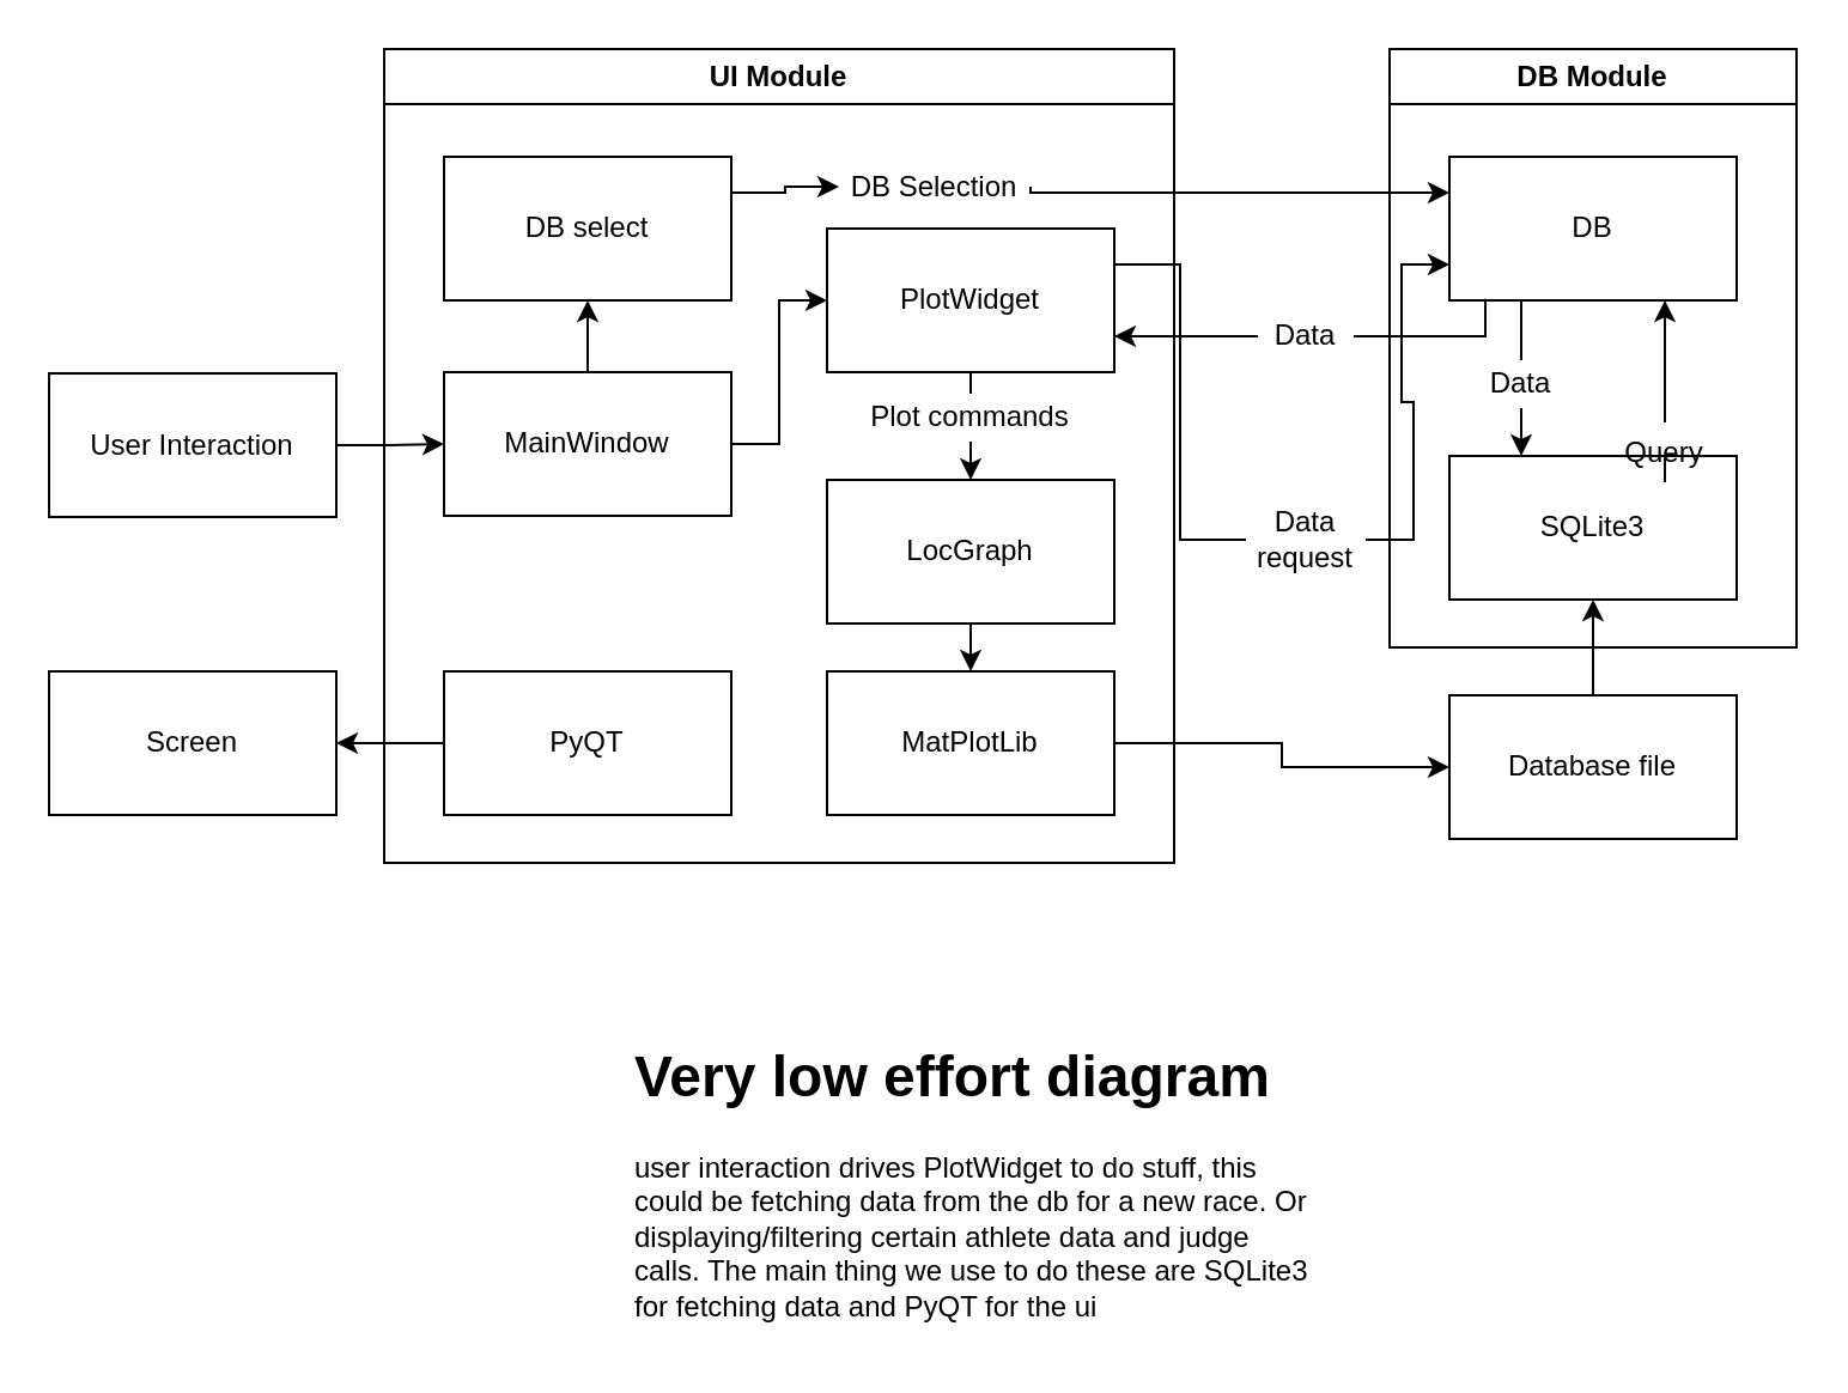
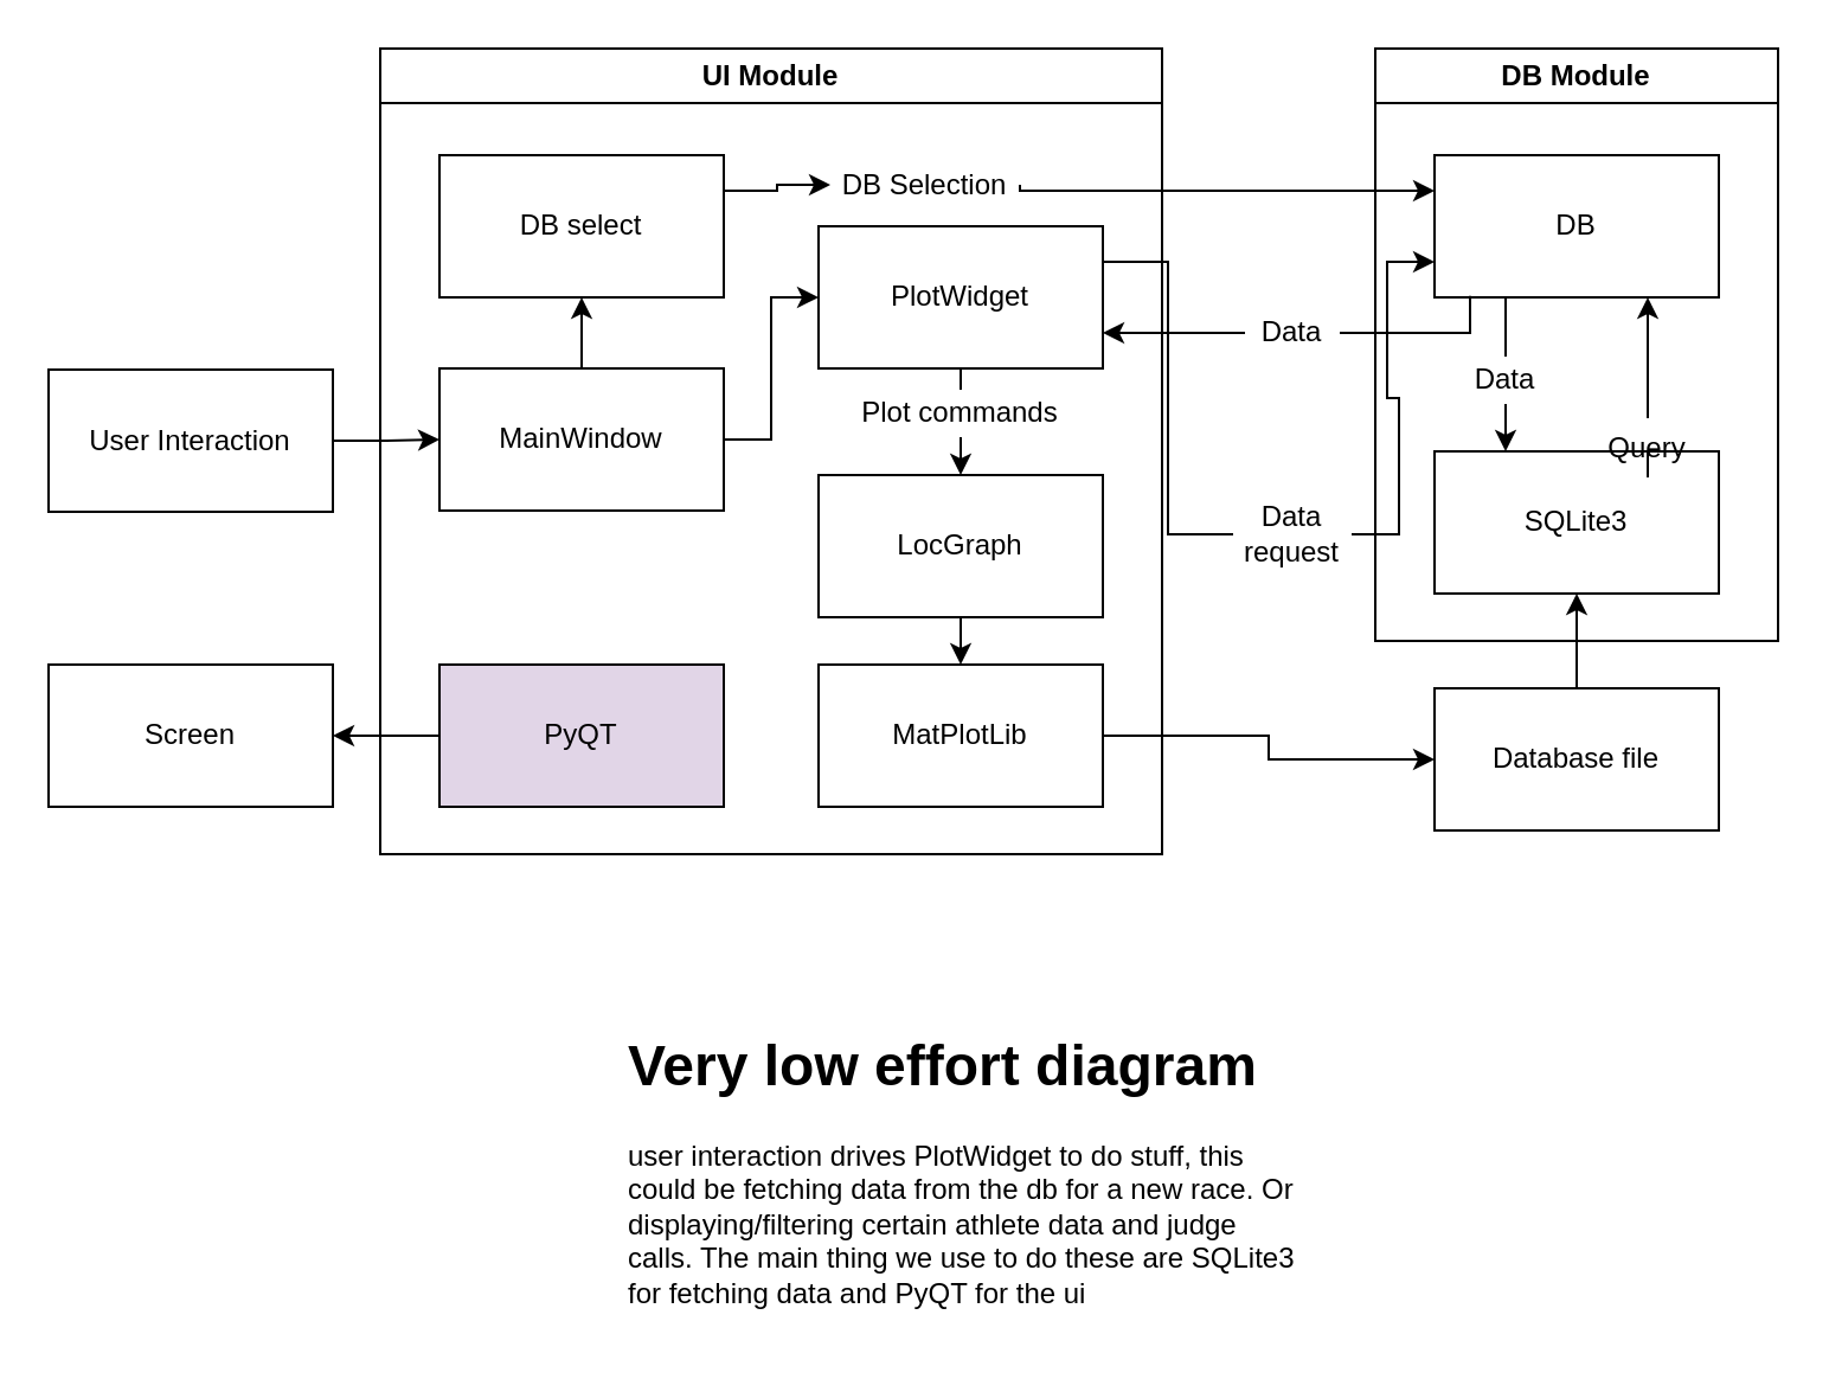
  <mxCell id="0" />
  <mxCell id="1" parent="0" />
  <mxCell id="2" style="edgeStyle=orthogonalEdgeStyle;rounded=0;orthogonalLoop=1;jettySize=auto;html=1;entryX=0.5;entryY=1;entryDx=0;entryDy=0;exitX=0.5;exitY=0;exitDx=0;exitDy=0;" edge="1" parent="1" source="3" target="5"><mxGeometry relative="1" as="geometry" /></mxCell>
  <mxCell id="3" value="Database file" style="rounded=0;whiteSpace=wrap;html=1;" vertex="1" parent="1"><mxGeometry x="605" y="290" width="120" height="60" as="geometry" /></mxCell>
  <mxCell id="4" value="DB Module" style="swimlane;whiteSpace=wrap;html=1;" vertex="1" parent="1"><mxGeometry x="580" y="20" width="170" height="250" as="geometry" /></mxCell>
  <mxCell id="5" value="SQLite3" style="rounded=0;whiteSpace=wrap;html=1;" vertex="1" parent="4"><mxGeometry x="25" y="170" width="120" height="60" as="geometry" /></mxCell>
  <mxCell id="6" style="edgeStyle=orthogonalEdgeStyle;rounded=0;orthogonalLoop=1;jettySize=auto;html=1;exitX=0.25;exitY=1;exitDx=0;exitDy=0;entryX=0.5;entryY=0;entryDx=0;entryDy=0;endArrow=none;endFill=0;" edge="1" parent="4" source="7" target="9"><mxGeometry relative="1" as="geometry" /></mxCell>
  <mxCell id="7" value="DB" style="rounded=0;whiteSpace=wrap;html=1;" vertex="1" parent="4"><mxGeometry x="25" y="45" width="120" height="60" as="geometry" /></mxCell>
  <mxCell id="8" style="edgeStyle=orthogonalEdgeStyle;rounded=0;orthogonalLoop=1;jettySize=auto;html=1;exitX=0.5;exitY=1;exitDx=0;exitDy=0;entryX=0.25;entryY=0;entryDx=0;entryDy=0;" edge="1" parent="4" source="9" target="5"><mxGeometry relative="1" as="geometry" /></mxCell>
  <mxCell id="9" value="Data" style="text;html=1;align=center;verticalAlign=middle;whiteSpace=wrap;rounded=0;" vertex="1" parent="4"><mxGeometry x="30" y="130" width="50" height="20" as="geometry" /></mxCell>
  <mxCell id="10" value="UI Module" style="swimlane;whiteSpace=wrap;html=1;" vertex="1" parent="1"><mxGeometry x="160" y="20" width="330" height="340" as="geometry" /></mxCell>
  <mxCell id="11" style="edgeStyle=orthogonalEdgeStyle;rounded=0;orthogonalLoop=1;jettySize=auto;html=1;exitX=0.5;exitY=1;exitDx=0;exitDy=0;entryX=0.5;entryY=0;entryDx=0;entryDy=0;" edge="1" parent="10" source="12" target="16"><mxGeometry relative="1" as="geometry" /></mxCell>
  <mxCell id="12" value="LocGraph" style="rounded=0;whiteSpace=wrap;html=1;" vertex="1" parent="10"><mxGeometry x="185" y="180" width="120" height="60" as="geometry" /></mxCell>
  <mxCell id="13" style="edgeStyle=orthogonalEdgeStyle;rounded=0;orthogonalLoop=1;jettySize=auto;html=1;exitX=0.5;exitY=1;exitDx=0;exitDy=0;entryX=0.5;entryY=0;entryDx=0;entryDy=0;endArrow=none;endFill=0;" edge="1" parent="10" source="14" target="18"><mxGeometry relative="1" as="geometry" /></mxCell>
  <mxCell id="14" value="PlotWidget" style="rounded=0;whiteSpace=wrap;html=1;" vertex="1" parent="10"><mxGeometry x="185" y="75" width="120" height="60" as="geometry" /></mxCell>
  <mxCell id="15" style="edgeStyle=orthogonalEdgeStyle;rounded=0;orthogonalLoop=1;jettySize=auto;html=1;" edge="1" parent="10" source="16" target="3"><mxGeometry relative="1" as="geometry" /></mxCell>
  <mxCell id="16" value="MatPlotLib" style="rounded=0;whiteSpace=wrap;html=1;" vertex="1" parent="10"><mxGeometry x="185" y="260" width="120" height="60" as="geometry" /></mxCell>
  <mxCell id="17" style="edgeStyle=orthogonalEdgeStyle;rounded=0;orthogonalLoop=1;jettySize=auto;html=1;exitX=0.5;exitY=1;exitDx=0;exitDy=0;entryX=0.5;entryY=0;entryDx=0;entryDy=0;" edge="1" parent="10" source="18" target="12"><mxGeometry relative="1" as="geometry" /></mxCell>
  <mxCell id="18" value="Plot commands" style="text;html=1;align=center;verticalAlign=middle;whiteSpace=wrap;rounded=0;" vertex="1" parent="10"><mxGeometry x="200" y="144" width="90" height="20" as="geometry" /></mxCell>
  <mxCell id="19" value="DB select" style="rounded=0;whiteSpace=wrap;html=1;" vertex="1" parent="10"><mxGeometry x="25" y="45" width="120" height="60" as="geometry" /></mxCell>
- <mxCell id="20" value="PyQT" style="rounded=0;whiteSpace=wrap;html=1;" vertex="1" parent="10"><mxGeometry x="25" y="260" width="120" height="60" as="geometry" /></mxCell>
+ <mxCell id="20" value="PyQT" style="rounded=0;whiteSpace=wrap;html=1;fillColor=#e1d5e7;" vertex="1" parent="10"><mxGeometry x="25" y="260" width="120" height="60" as="geometry" /></mxCell>
  <mxCell id="21" style="edgeStyle=orthogonalEdgeStyle;rounded=0;orthogonalLoop=1;jettySize=auto;html=1;exitX=0.5;exitY=0;exitDx=0;exitDy=0;entryX=0.5;entryY=1;entryDx=0;entryDy=0;" edge="1" parent="10" source="23" target="19"><mxGeometry relative="1" as="geometry" /></mxCell>
  <mxCell id="22" style="edgeStyle=orthogonalEdgeStyle;rounded=0;orthogonalLoop=1;jettySize=auto;html=1;entryX=0;entryY=0.5;entryDx=0;entryDy=0;" edge="1" parent="10" source="23" target="14"><mxGeometry relative="1" as="geometry" /></mxCell>
  <mxCell id="23" value="MainWindow" style="rounded=0;whiteSpace=wrap;html=1;" vertex="1" parent="10"><mxGeometry x="25" y="135" width="120" height="60" as="geometry" /></mxCell>
  <mxCell id="24" style="edgeStyle=orthogonalEdgeStyle;rounded=0;orthogonalLoop=1;jettySize=auto;html=1;entryX=0;entryY=0.5;entryDx=0;entryDy=0;" edge="1" parent="1" source="25" target="23"><mxGeometry relative="1" as="geometry" /></mxCell>
  <mxCell id="25" value="User Interaction" style="rounded=0;whiteSpace=wrap;html=1;" vertex="1" parent="1"><mxGeometry x="20" y="155.5" width="120" height="60" as="geometry" /></mxCell>
  <mxCell id="26" style="edgeStyle=orthogonalEdgeStyle;rounded=0;orthogonalLoop=1;jettySize=auto;html=1;startArrow=none;startFill=0;endArrow=none;endFill=0;exitX=0;exitY=0.5;exitDx=0;exitDy=0;entryX=1;entryY=0.25;entryDx=0;entryDy=0;" edge="1" parent="1" source="28" target="14"><mxGeometry relative="1" as="geometry"><mxPoint x="495" y="110" as="targetPoint" /><Array as="points" /></mxGeometry></mxCell>
  <mxCell id="27" style="edgeStyle=orthogonalEdgeStyle;rounded=0;orthogonalLoop=1;jettySize=auto;html=1;entryX=0;entryY=0.75;entryDx=0;entryDy=0;" edge="1" parent="1" source="28" target="7"><mxGeometry relative="1" as="geometry" /></mxCell>
  <mxCell id="28" value="Data request" style="text;html=1;align=center;verticalAlign=middle;whiteSpace=wrap;rounded=0;" vertex="1" parent="1"><mxGeometry x="520" y="210" width="50" height="30" as="geometry" /></mxCell>
  <mxCell id="29" style="edgeStyle=orthogonalEdgeStyle;rounded=0;orthogonalLoop=1;jettySize=auto;html=1;entryX=1;entryY=0.75;entryDx=0;entryDy=0;" edge="1" parent="1" source="30" target="14"><mxGeometry relative="1" as="geometry" /></mxCell>
  <mxCell id="30" value="Data" style="text;html=1;align=center;verticalAlign=middle;whiteSpace=wrap;rounded=0;" vertex="1" parent="1"><mxGeometry x="525" y="126" width="40" height="28" as="geometry" /></mxCell>
  <mxCell id="31" value="&lt;h1&gt;Very low effort diagram&lt;/h1&gt;&lt;div&gt;user interaction drives PlotWidget to do stuff, this could be fetching data from the db for a new race. Or displaying/filtering certain athlete data and judge calls. The main thing we use to do these are SQLite3 for fetching data and PyQT for the ui&lt;/div&gt;" style="text;html=1;spacing=5;spacingTop=-20;whiteSpace=wrap;overflow=hidden;rounded=0;movable=1;resizable=1;rotatable=1;deletable=1;editable=1;locked=0;connectable=1;" vertex="1" parent="1"><mxGeometry x="260" y="430" width="290" height="130" as="geometry" /></mxCell>
  <mxCell id="32" value="Query" style="text;html=1;align=center;verticalAlign=middle;whiteSpace=wrap;rounded=0;" vertex="1" parent="1"><mxGeometry x="670" y="176" width="50" height="25" as="geometry" /></mxCell>
  <mxCell id="33" style="edgeStyle=orthogonalEdgeStyle;rounded=0;orthogonalLoop=1;jettySize=auto;html=1;exitX=0.75;exitY=0;exitDx=0;exitDy=0;entryX=0.5;entryY=1;entryDx=0;entryDy=0;endArrow=none;endFill=0;" edge="1" parent="1" source="5" target="32"><mxGeometry relative="1" as="geometry" /></mxCell>
  <mxCell id="34" style="edgeStyle=orthogonalEdgeStyle;rounded=0;orthogonalLoop=1;jettySize=auto;html=1;exitX=0.5;exitY=0;exitDx=0;exitDy=0;entryX=0.75;entryY=1;entryDx=0;entryDy=0;" edge="1" parent="1" source="32" target="7"><mxGeometry relative="1" as="geometry" /></mxCell>
  <mxCell id="35" value="Screen" style="rounded=0;whiteSpace=wrap;html=1;" vertex="1" parent="1"><mxGeometry x="20" y="280" width="120" height="60" as="geometry" /></mxCell>
  <mxCell id="36" style="edgeStyle=orthogonalEdgeStyle;rounded=0;orthogonalLoop=1;jettySize=auto;html=1;exitX=1;exitY=0.5;exitDx=0;exitDy=0;entryX=0;entryY=0.25;entryDx=0;entryDy=0;" edge="1" parent="1" source="38" target="7"><mxGeometry relative="1" as="geometry"><Array as="points"><mxPoint x="475" y="80" /><mxPoint x="510" y="80" /><mxPoint x="510" y="110" /></Array></mxGeometry></mxCell>
  <mxCell id="37" value="" style="edgeStyle=orthogonalEdgeStyle;rounded=0;orthogonalLoop=1;jettySize=auto;html=1;exitX=1;exitY=0.25;exitDx=0;exitDy=0;entryX=0;entryY=0.5;entryDx=0;entryDy=0;" edge="1" parent="1" source="19" target="38"><mxGeometry relative="1" as="geometry"><mxPoint x="215" y="80" as="sourcePoint" /><mxPoint x="335" y="80" as="targetPoint" /><Array as="points" /></mxGeometry></mxCell>
  <mxCell id="38" value="DB Selection" style="text;html=1;align=center;verticalAlign=middle;whiteSpace=wrap;rounded=0;" vertex="1" parent="1"><mxGeometry x="350" y="65" width="80" height="25" as="geometry" /></mxCell>
  <mxCell id="39" style="edgeStyle=orthogonalEdgeStyle;rounded=0;orthogonalLoop=1;jettySize=auto;html=1;" edge="1" parent="1" source="20" target="35"><mxGeometry relative="1" as="geometry" /></mxCell>
  <mxCell id="40" style="edgeStyle=orthogonalEdgeStyle;rounded=0;orthogonalLoop=1;jettySize=auto;html=1;exitX=0.125;exitY=0.99;exitDx=0;exitDy=0;exitPerimeter=0;endArrow=none;endFill=0;entryX=1;entryY=0.5;entryDx=0;entryDy=0;" edge="1" parent="1" source="7" target="30"><mxGeometry relative="1" as="geometry"><mxPoint x="590" y="146" as="targetPoint" /><Array as="points"><mxPoint x="620" y="140" /></Array></mxGeometry></mxCell>
